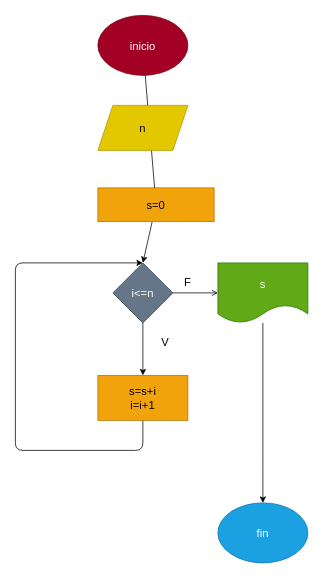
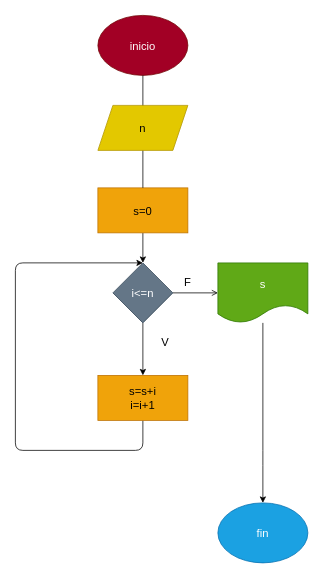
  <mxCell id="0" />
  <mxCell id="1" parent="0" />
  <mxCell id="2" value="" style="edgeStyle=none;html=1;fontSize=15;startArrow=none;entryX=0.5;entryY=0;entryDx=0;entryDy=0;" edge="1" parent="1" source="7" target="11"><mxGeometry relative="1" as="geometry"><mxPoint x="190" y="360" as="targetPoint" /></mxGeometry></mxCell>
  <mxCell id="3" value="inicio" style="ellipse;whiteSpace=wrap;html=1;fontSize=15;fillColor=#a20025;fontColor=#ffffff;strokeColor=#6F0000;" vertex="1" parent="1"><mxGeometry x="130" y="20" width="120" height="80" as="geometry" /></mxCell>
  <mxCell id="4" style="edgeStyle=none;html=1;entryX=0.5;entryY=0;entryDx=0;entryDy=0;fontSize=15;exitX=0.5;exitY=1;exitDx=0;exitDy=0;" edge="1" parent="1" source="11" target="6"><mxGeometry relative="1" as="geometry"><mxPoint x="190" y="410" as="sourcePoint" /></mxGeometry></mxCell>
  <mxCell id="5" style="edgeStyle=none;html=1;entryX=0.5;entryY=0;entryDx=0;entryDy=0;fontSize=15;exitX=0.5;exitY=1;exitDx=0;exitDy=0;" edge="1" parent="1" source="6" target="11"><mxGeometry relative="1" as="geometry"><mxPoint x="190" y="600" as="sourcePoint" /><Array as="points"><mxPoint x="190" y="600" /><mxPoint x="20" y="600" /><mxPoint x="20" y="350" /></Array></mxGeometry></mxCell>
  <mxCell id="6" value="s=s+i&lt;br&gt;i=i+1" style="rounded=0;whiteSpace=wrap;html=1;fontSize=15;fillColor=#f0a30a;fontColor=#000000;strokeColor=#BD7000;" vertex="1" parent="1"><mxGeometry x="130" y="500" width="120" height="60" as="geometry" /></mxCell>
- <mxCell id="7" value="s=0" style="rounded=0;whiteSpace=wrap;html=1;fontSize=15;fillColor=#f0a30a;fontColor=#000000;strokeColor=#BD7000;" vertex="1" parent="1"><mxGeometry x="130" y="250" width="155" height="45" as="geometry" /></mxCell>
+ <mxCell id="7" value="s=0" style="rounded=0;whiteSpace=wrap;html=1;fontSize=15;fillColor=#f0a30a;fontColor=#000000;strokeColor=#BD7000;" vertex="1" parent="1"><mxGeometry x="130" y="250" width="120" height="60" as="geometry" /></mxCell>
  <mxCell id="8" value="" style="edgeStyle=none;html=1;fontSize=15;endArrow=none;" edge="1" parent="1" source="3" target="7"><mxGeometry relative="1" as="geometry"><mxPoint x="190" y="110" as="sourcePoint" /><mxPoint x="190" y="350" as="targetPoint" /></mxGeometry></mxCell>
  <mxCell id="9" value="n" style="shape=parallelogram;perimeter=parallelogramPerimeter;whiteSpace=wrap;html=1;fixedSize=1;fontSize=15;fillColor=#e3c800;fontColor=#000000;strokeColor=#B09500;" vertex="1" parent="1"><mxGeometry x="130" y="140" width="120" height="60" as="geometry" /></mxCell>
  <mxCell id="10" style="edgeStyle=none;html=1;entryX=0;entryY=0.5;entryDx=0;entryDy=0;fontSize=15;exitX=1;exitY=0.5;exitDx=0;exitDy=0;endArrow=open;" edge="1" parent="1" source="11" target="13"><mxGeometry relative="1" as="geometry" /></mxCell>
  <mxCell id="11" value="&lt;span&gt;i&amp;lt;=n&lt;/span&gt;" style="rhombus;whiteSpace=wrap;html=1;fontSize=15;fillColor=#647687;fontColor=#ffffff;strokeColor=#314354;" vertex="1" parent="1"><mxGeometry x="150" y="350" width="80" height="80" as="geometry" /></mxCell>
  <mxCell id="12" style="edgeStyle=none;html=1;entryX=0.5;entryY=0;entryDx=0;entryDy=0;fontSize=15;" edge="1" parent="1" source="13" target="14"><mxGeometry relative="1" as="geometry"><Array as="points"><mxPoint x="350" y="610" /></Array></mxGeometry></mxCell>
  <mxCell id="13" value="s" style="shape=document;whiteSpace=wrap;html=1;boundedLbl=1;fontSize=15;rounded=0;fillColor=#60a917;fontColor=#ffffff;strokeColor=#2D7600;" vertex="1" parent="1"><mxGeometry x="290" y="350" width="120" height="80" as="geometry" /></mxCell>
  <mxCell id="14" value="fin" style="ellipse;whiteSpace=wrap;html=1;fontSize=15;fillColor=#1ba1e2;fontColor=#ffffff;strokeColor=#006EAF;" vertex="1" parent="1"><mxGeometry x="290" y="670" width="120" height="80" as="geometry" /></mxCell>
  <mxCell id="15" value="V" style="text;html=1;strokeColor=none;fillColor=none;align=center;verticalAlign=middle;whiteSpace=wrap;rounded=0;fontSize=15;" vertex="1" parent="1"><mxGeometry x="190" y="440" width="60" height="30" as="geometry" /></mxCell>
  <mxCell id="16" value="F" style="text;html=1;strokeColor=none;fillColor=none;align=center;verticalAlign=middle;whiteSpace=wrap;rounded=0;fontSize=15;" vertex="1" parent="1"><mxGeometry x="220" y="360" width="60" height="30" as="geometry" /></mxCell>
